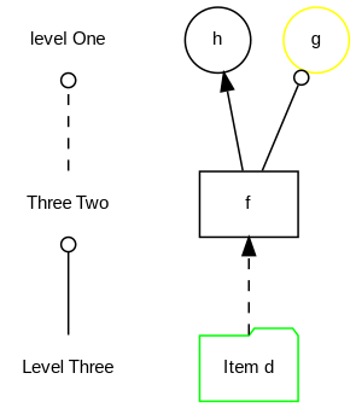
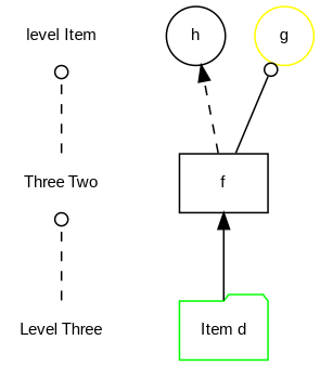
  digraph {
    concentrate=true
    rankdir=BT
    ranksep=.75
    node [fontname=Arial fontsize=10 shape=plaintext]
    edge [arrowhead=odot fontname=Arial fontsize=8 style=dashed]
    "Level Three"
    n2 [color=green label="Item d" shape=folder]
    n3 [label="Three Two"]
    n4 [color=black label=f shape=box]
-   "level One"
+   "level One" [label="level Item"]
    n6 [color=black label=h shape=circle]
    n7 [color=yellow label=g shape=circle]
    subgraph sub_1 {
      rank=same
      "Level Three"
      n2
    }
    subgraph sub_2 {
      rank=same
      n3
      n4
    }
    subgraph sub_3 {
      rank=same
      "level One"
      n6
      n7
    }
-   "Level Three" -> n3 [style=solid]
-   n2 -> n4 [arrowhead=normal]
+   "Level Three" -> n3
+   n2 -> n4 [arrowhead=normal style=solid]
    n3 -> "level One"
-   n4 -> n6 [arrowhead=normal style=solid]
+   n4 -> n6 [arrowhead=normal]
    n4 -> n7 [style=solid]
  }
